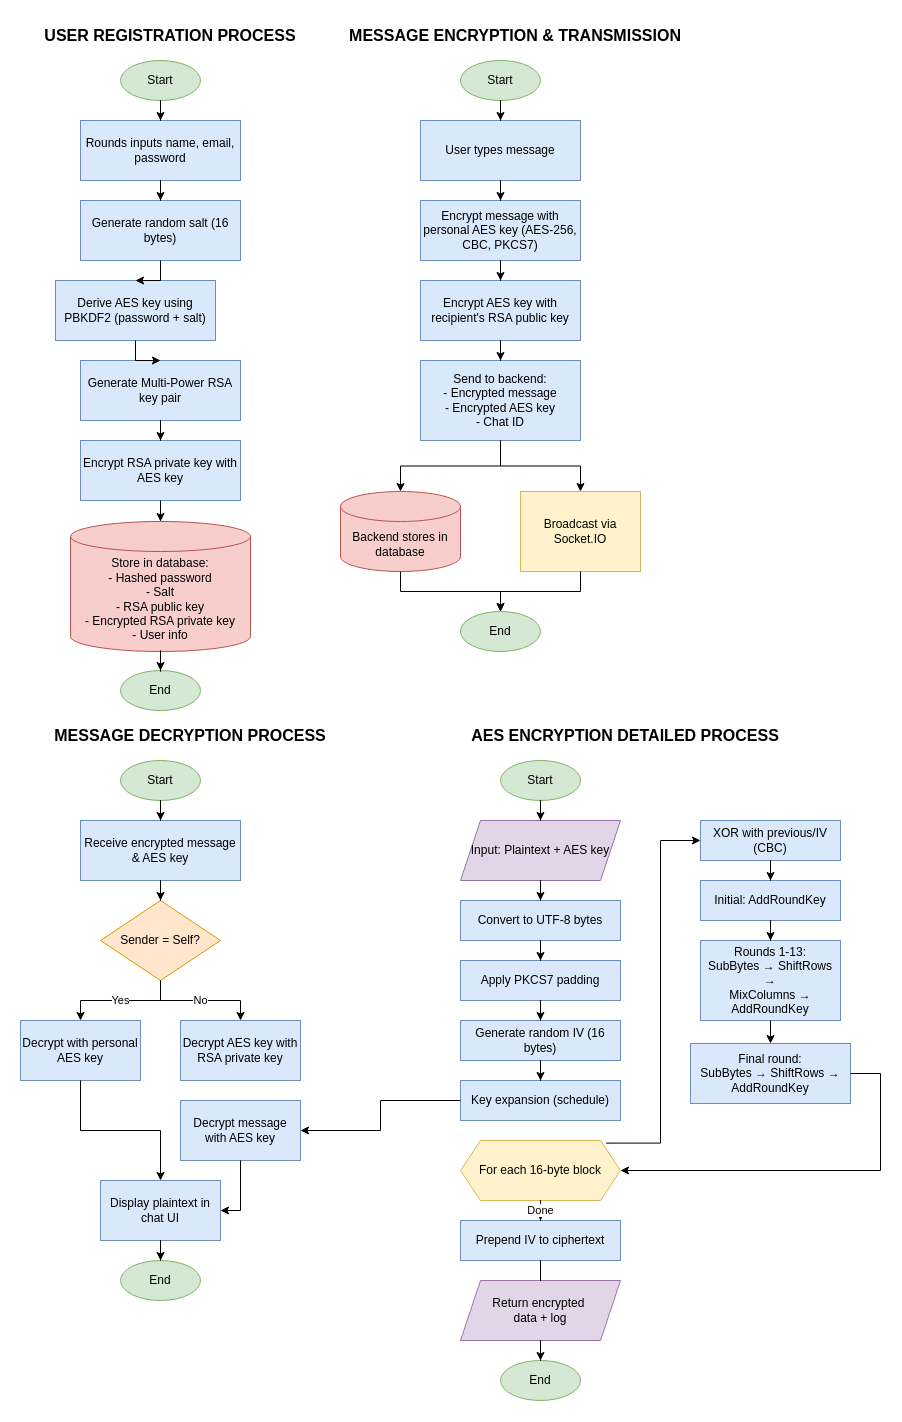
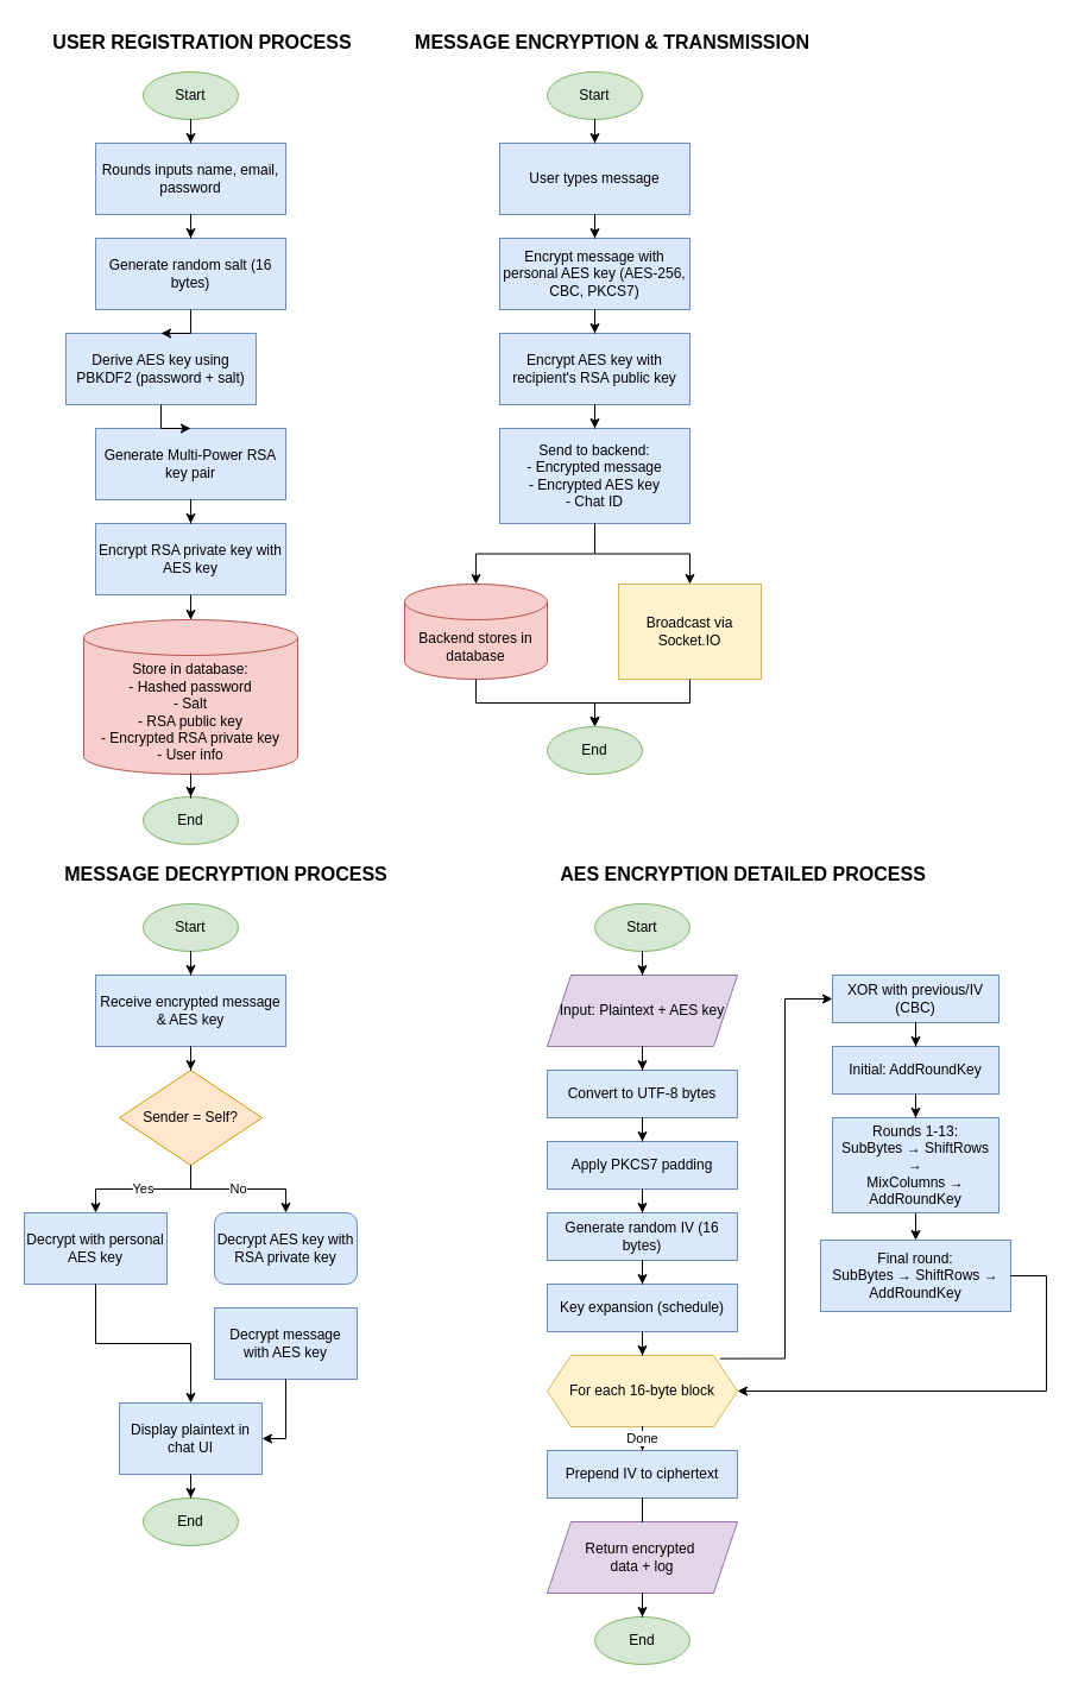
  <mxCell id="0" />
  <mxCell id="1" parent="0" />
  <mxCell id="2" value="USER REGISTRATION PROCESS" style="text;html=1;strokeColor=none;fillColor=none;align=center;verticalAlign=middle;whiteSpace=wrap;rounded=0;fontSize=16;fontStyle=1" parent="1" vertex="1"><mxGeometry x="20" y="20" width="300" height="30" as="geometry" /></mxCell>
  <mxCell id="3" value="Start" style="ellipse;whiteSpace=wrap;html=1;fillColor=#d5e8d4;strokeColor=#82b366;" parent="1" vertex="1"><mxGeometry x="120" y="60" width="80" height="40" as="geometry" /></mxCell>
  <mxCell id="4" value="Rounds inputs name, email, password" style="rounded=0;whiteSpace=wrap;html=1;fillColor=#dae8fc;strokeColor=#6c8ebf;" parent="1" vertex="1"><mxGeometry x="80" y="120" width="160" height="60" as="geometry" /></mxCell>
  <mxCell id="5" value="Generate random salt (16 bytes)" style="rounded=0;whiteSpace=wrap;html=1;fillColor=#dae8fc;strokeColor=#6c8ebf;" parent="1" vertex="1"><mxGeometry x="80" y="200" width="160" height="60" as="geometry" /></mxCell>
  <mxCell id="6" value="Derive AES key using PBKDF2 (password + salt)" style="rounded=0;whiteSpace=wrap;html=1;fillColor=#dae8fc;strokeColor=#6c8ebf;" parent="1" vertex="1"><mxGeometry x="55" y="280" width="160" height="60" as="geometry" /></mxCell>
  <mxCell id="7" value="Generate Multi-Power RSA key pair" style="rounded=0;whiteSpace=wrap;html=1;fillColor=#dae8fc;strokeColor=#6c8ebf;" parent="1" vertex="1"><mxGeometry x="80" y="360" width="160" height="60" as="geometry" /></mxCell>
  <mxCell id="8" value="Encrypt RSA private key with AES key" style="rounded=0;whiteSpace=wrap;html=1;fillColor=#dae8fc;strokeColor=#6c8ebf;" parent="1" vertex="1"><mxGeometry x="80" y="440" width="160" height="60" as="geometry" /></mxCell>
  <mxCell id="9" value="&lt;font&gt;Store in database:&lt;br&gt;- Hashed password&lt;br&gt;- Salt&lt;br&gt;- RSA public key&lt;br&gt;- Encrypted RSA private key&lt;br&gt;- User info&lt;/font&gt;" style="shape=cylinder3;whiteSpace=wrap;html=1;boundedLbl=1;backgroundOutline=1;size=15;fillColor=#f8cecc;strokeColor=#b85450;" parent="1" vertex="1"><mxGeometry x="70" y="521" width="180" height="130" as="geometry" /></mxCell>
  <mxCell id="10" value="End" style="ellipse;whiteSpace=wrap;html=1;fillColor=#d5e8d4;strokeColor=#82b366;" parent="1" vertex="1"><mxGeometry x="120" y="670" width="80" height="40" as="geometry" /></mxCell>
  <mxCell id="11" style="edgeStyle=orthogonalEdgeStyle;rounded=0;orthogonalLoop=1;jettySize=auto;html=1;" parent="1" source="3" target="4" edge="1"><mxGeometry relative="1" as="geometry" /></mxCell>
  <mxCell id="12" style="edgeStyle=orthogonalEdgeStyle;rounded=0;orthogonalLoop=1;jettySize=auto;html=1;" parent="1" source="4" target="5" edge="1"><mxGeometry relative="1" as="geometry" /></mxCell>
  <mxCell id="13" style="edgeStyle=orthogonalEdgeStyle;rounded=0;orthogonalLoop=1;jettySize=auto;html=1;" parent="1" source="5" target="6" edge="1"><mxGeometry relative="1" as="geometry" /></mxCell>
  <mxCell id="14" style="edgeStyle=orthogonalEdgeStyle;rounded=0;orthogonalLoop=1;jettySize=auto;html=1;" parent="1" source="6" target="7" edge="1"><mxGeometry relative="1" as="geometry" /></mxCell>
  <mxCell id="15" style="edgeStyle=orthogonalEdgeStyle;rounded=0;orthogonalLoop=1;jettySize=auto;html=1;" parent="1" source="7" target="8" edge="1"><mxGeometry relative="1" as="geometry" /></mxCell>
  <mxCell id="16" style="edgeStyle=orthogonalEdgeStyle;rounded=0;orthogonalLoop=1;jettySize=auto;html=1;" parent="1" source="8" target="9" edge="1"><mxGeometry relative="1" as="geometry" /></mxCell>
  <mxCell id="17" style="edgeStyle=orthogonalEdgeStyle;rounded=0;orthogonalLoop=1;jettySize=auto;html=1;" parent="1" source="9" target="10" edge="1"><mxGeometry relative="1" as="geometry" /></mxCell>
  <mxCell id="18" value="MESSAGE ENCRYPTION &amp; TRANSMISSION" style="text;html=1;strokeColor=none;fillColor=none;align=center;verticalAlign=middle;whiteSpace=wrap;rounded=0;fontSize=16;fontStyle=1" parent="1" vertex="1"><mxGeometry x="340" y="20" width="350" height="30" as="geometry" /></mxCell>
  <mxCell id="19" value="Start" style="ellipse;whiteSpace=wrap;html=1;fillColor=#d5e8d4;strokeColor=#82b366;" parent="1" vertex="1"><mxGeometry x="460" y="60" width="80" height="40" as="geometry" /></mxCell>
  <mxCell id="20" value="User types message" style="rounded=0;whiteSpace=wrap;html=1;fillColor=#dae8fc;strokeColor=#6c8ebf;" parent="1" vertex="1"><mxGeometry x="420" y="120" width="160" height="60" as="geometry" /></mxCell>
  <mxCell id="21" value="Encrypt message with personal AES key (AES-256, CBC, PKCS7)" style="rounded=0;whiteSpace=wrap;html=1;fillColor=#dae8fc;strokeColor=#6c8ebf;" parent="1" vertex="1"><mxGeometry x="420" y="200" width="160" height="60" as="geometry" /></mxCell>
  <mxCell id="22" value="Encrypt AES key with recipient's RSA public key" style="rounded=0;whiteSpace=wrap;html=1;fillColor=#dae8fc;strokeColor=#6c8ebf;" parent="1" vertex="1"><mxGeometry x="420" y="280" width="160" height="60" as="geometry" /></mxCell>
  <mxCell id="23" value="Send to backend:&#10;- Encrypted message&#10;- Encrypted AES key&#10;- Chat ID" style="rounded=0;whiteSpace=wrap;html=1;fillColor=#dae8fc;strokeColor=#6c8ebf;" parent="1" vertex="1"><mxGeometry x="420" y="360" width="160" height="80" as="geometry" /></mxCell>
  <mxCell id="24" value="Backend stores in database" style="shape=cylinder3;whiteSpace=wrap;html=1;boundedLbl=1;backgroundOutline=1;size=15;fillColor=#f8cecc;strokeColor=#b85450;" parent="1" vertex="1"><mxGeometry x="340" y="491" width="120" height="80" as="geometry" /></mxCell>
  <mxCell id="25" value="Broadcast via Socket.IO" style="rounded=0;whiteSpace=wrap;html=1;fillColor=#fff2cc;strokeColor=#d6b656;" parent="1" vertex="1"><mxGeometry x="520" y="491" width="120" height="80" as="geometry" /></mxCell>
  <mxCell id="26" value="End" style="ellipse;whiteSpace=wrap;html=1;fillColor=#d5e8d4;strokeColor=#82b366;" parent="1" vertex="1"><mxGeometry x="460" y="611" width="80" height="40" as="geometry" /></mxCell>
  <mxCell id="27" style="edgeStyle=orthogonalEdgeStyle;rounded=0;orthogonalLoop=1;jettySize=auto;html=1;" parent="1" source="19" target="20" edge="1"><mxGeometry relative="1" as="geometry" /></mxCell>
  <mxCell id="28" style="edgeStyle=orthogonalEdgeStyle;rounded=0;orthogonalLoop=1;jettySize=auto;html=1;" parent="1" source="20" target="21" edge="1"><mxGeometry relative="1" as="geometry" /></mxCell>
  <mxCell id="29" style="edgeStyle=orthogonalEdgeStyle;rounded=0;orthogonalLoop=1;jettySize=auto;html=1;" parent="1" source="21" target="22" edge="1"><mxGeometry relative="1" as="geometry" /></mxCell>
  <mxCell id="30" style="edgeStyle=orthogonalEdgeStyle;rounded=0;orthogonalLoop=1;jettySize=auto;html=1;" parent="1" source="22" target="23" edge="1"><mxGeometry relative="1" as="geometry" /></mxCell>
  <mxCell id="31" style="edgeStyle=orthogonalEdgeStyle;rounded=0;orthogonalLoop=1;jettySize=auto;html=1;" parent="1" source="23" target="24" edge="1"><mxGeometry relative="1" as="geometry" /></mxCell>
  <mxCell id="32" style="edgeStyle=orthogonalEdgeStyle;rounded=0;orthogonalLoop=1;jettySize=auto;html=1;" parent="1" source="23" target="25" edge="1"><mxGeometry relative="1" as="geometry" /></mxCell>
  <mxCell id="33" style="edgeStyle=orthogonalEdgeStyle;rounded=0;orthogonalLoop=1;jettySize=auto;html=1;" parent="1" source="24" target="26" edge="1"><mxGeometry relative="1" as="geometry" /></mxCell>
  <mxCell id="34" style="edgeStyle=orthogonalEdgeStyle;rounded=0;orthogonalLoop=1;jettySize=auto;html=1;" parent="1" source="25" target="26" edge="1"><mxGeometry relative="1" as="geometry" /></mxCell>
  <mxCell id="35" value="MESSAGE DECRYPTION PROCESS" style="text;html=1;strokeColor=none;fillColor=none;align=center;verticalAlign=middle;whiteSpace=wrap;rounded=0;fontSize=16;fontStyle=1" parent="1" vertex="1"><mxGeometry x="40" y="720" width="300" height="30" as="geometry" /></mxCell>
  <mxCell id="36" value="Start" style="ellipse;whiteSpace=wrap;html=1;fillColor=#d5e8d4;strokeColor=#82b366;" parent="1" vertex="1"><mxGeometry x="120" y="760" width="80" height="40" as="geometry" /></mxCell>
  <mxCell id="37" value="Receive encrypted message &amp; AES key" style="rounded=0;whiteSpace=wrap;html=1;fillColor=#dae8fc;strokeColor=#6c8ebf;" parent="1" vertex="1"><mxGeometry x="80" y="820" width="160" height="60" as="geometry" /></mxCell>
  <mxCell id="38" value="Sender = Self?" style="rhombus;whiteSpace=wrap;html=1;fillColor=#ffe6cc;strokeColor=#d79b00;" parent="1" vertex="1"><mxGeometry x="100" y="900" width="120" height="80" as="geometry" /></mxCell>
  <mxCell id="39" value="Decrypt with personal AES key" style="rounded=0;whiteSpace=wrap;html=1;fillColor=#dae8fc;strokeColor=#6c8ebf;" parent="1" vertex="1"><mxGeometry x="20" y="1020" width="120" height="60" as="geometry" /></mxCell>
- <mxCell id="40" value="Decrypt AES key with RSA private key" style="rounded=0;whiteSpace=wrap;html=1;fillColor=#dae8fc;strokeColor=#6c8ebf;" parent="1" vertex="1"><mxGeometry x="180" y="1020" width="120" height="60" as="geometry" /></mxCell>
+ <mxCell id="40" value="Decrypt AES key with RSA private key" style="whiteSpace=wrap;html=1;fillColor=#dae8fc;strokeColor=#6c8ebf;rounded=1;" parent="1" vertex="1"><mxGeometry x="180" y="1020" width="120" height="60" as="geometry" /></mxCell>
  <mxCell id="41" value="Decrypt message with AES key" style="rounded=0;whiteSpace=wrap;html=1;fillColor=#dae8fc;strokeColor=#6c8ebf;" parent="1" vertex="1"><mxGeometry x="180" y="1100" width="120" height="60" as="geometry" /></mxCell>
  <mxCell id="42" value="Display plaintext in chat UI" style="rounded=0;whiteSpace=wrap;html=1;fillColor=#dae8fc;strokeColor=#6c8ebf;" parent="1" vertex="1"><mxGeometry x="100" y="1180" width="120" height="60" as="geometry" /></mxCell>
  <mxCell id="43" value="End" style="ellipse;whiteSpace=wrap;html=1;fillColor=#d5e8d4;strokeColor=#82b366;" parent="1" vertex="1"><mxGeometry x="120" y="1260" width="80" height="40" as="geometry" /></mxCell>
  <mxCell id="44" style="edgeStyle=orthogonalEdgeStyle;rounded=0;orthogonalLoop=1;jettySize=auto;html=1;" parent="1" source="36" target="37" edge="1"><mxGeometry relative="1" as="geometry" /></mxCell>
  <mxCell id="45" style="edgeStyle=orthogonalEdgeStyle;rounded=0;orthogonalLoop=1;jettySize=auto;html=1;" parent="1" source="37" target="38" edge="1"><mxGeometry relative="1" as="geometry" /></mxCell>
  <mxCell id="46" value="Yes" style="edgeStyle=orthogonalEdgeStyle;rounded=0;orthogonalLoop=1;jettySize=auto;html=1;" parent="1" source="38" target="39" edge="1"><mxGeometry relative="1" as="geometry" /></mxCell>
  <mxCell id="47" value="No" style="edgeStyle=orthogonalEdgeStyle;rounded=0;orthogonalLoop=1;jettySize=auto;html=1;" parent="1" source="38" target="40" edge="1"><mxGeometry relative="1" as="geometry" /></mxCell>
  <mxCell id="48" style="edgeStyle=orthogonalEdgeStyle;rounded=0;orthogonalLoop=1;jettySize=auto;html=1;" parent="1" source="39" target="42" edge="1"><mxGeometry relative="1" as="geometry" /></mxCell>
  <mxCell id="49" style="edgeStyle=orthogonalEdgeStyle;rounded=0;orthogonalLoop=1;jettySize=auto;html=1;entryX=1;entryY=0.5;entryDx=0;entryDy=0;" parent="1" source="41" target="42" edge="1"><mxGeometry relative="1" as="geometry" /></mxCell>
  <mxCell id="50" style="edgeStyle=orthogonalEdgeStyle;rounded=0;orthogonalLoop=1;jettySize=auto;html=1;" parent="1" source="42" target="43" edge="1"><mxGeometry relative="1" as="geometry" /></mxCell>
  <mxCell id="51" value="AES ENCRYPTION DETAILED PROCESS" style="text;html=1;strokeColor=none;fillColor=none;align=center;verticalAlign=middle;whiteSpace=wrap;rounded=0;fontSize=16;fontStyle=1" parent="1" vertex="1"><mxGeometry x="450" y="720" width="350" height="30" as="geometry" /></mxCell>
  <mxCell id="52" value="Start" style="ellipse;whiteSpace=wrap;html=1;fillColor=#d5e8d4;strokeColor=#82b366;" parent="1" vertex="1"><mxGeometry x="500" y="760" width="80" height="40" as="geometry" /></mxCell>
  <mxCell id="53" value="Input: Plaintext + AES key" style="shape=parallelogram;perimeter=parallelogramPerimeter;whiteSpace=wrap;html=1;fixedSize=1;fillColor=#e1d5e7;strokeColor=#9673a6;" parent="1" vertex="1"><mxGeometry x="460" y="820" width="160" height="60" as="geometry" /></mxCell>
  <mxCell id="54" value="Convert to UTF-8 bytes" style="rounded=0;whiteSpace=wrap;html=1;fillColor=#dae8fc;strokeColor=#6c8ebf;" parent="1" vertex="1"><mxGeometry x="460" y="900" width="160" height="40" as="geometry" /></mxCell>
  <mxCell id="55" value="Apply PKCS7 padding" style="rounded=0;whiteSpace=wrap;html=1;fillColor=#dae8fc;strokeColor=#6c8ebf;" parent="1" vertex="1"><mxGeometry x="460" y="960" width="160" height="40" as="geometry" /></mxCell>
  <mxCell id="56" value="Generate random IV (16 bytes)" style="rounded=0;whiteSpace=wrap;html=1;fillColor=#dae8fc;strokeColor=#6c8ebf;" parent="1" vertex="1"><mxGeometry x="460" y="1020" width="160" height="40" as="geometry" /></mxCell>
  <mxCell id="57" value="Key expansion (schedule)" style="rounded=0;whiteSpace=wrap;html=1;fillColor=#dae8fc;strokeColor=#6c8ebf;" parent="1" vertex="1"><mxGeometry x="460" y="1080" width="160" height="40" as="geometry" /></mxCell>
  <mxCell id="58" value="For each 16-byte block" style="shape=hexagon;perimeter=hexagonPerimeter2;whiteSpace=wrap;html=1;fixedSize=1;fillColor=#fff2cc;strokeColor=#d6b656;" parent="1" vertex="1"><mxGeometry x="460" y="1140" width="160" height="60" as="geometry" /></mxCell>
  <mxCell id="59" value="XOR with previous/IV (CBC)" style="rounded=0;whiteSpace=wrap;html=1;fillColor=#dae8fc;strokeColor=#6c8ebf;" parent="1" vertex="1"><mxGeometry x="700" y="820" width="140" height="40" as="geometry" /></mxCell>
  <mxCell id="60" value="Initial: AddRoundKey" style="rounded=0;whiteSpace=wrap;html=1;fillColor=#dae8fc;strokeColor=#6c8ebf;" parent="1" vertex="1"><mxGeometry x="700" y="880" width="140" height="40" as="geometry" /></mxCell>
  <mxCell id="61" value="Rounds 1-13:&#10;SubBytes → ShiftRows →&#10;MixColumns → AddRoundKey" style="rounded=0;whiteSpace=wrap;html=1;fillColor=#dae8fc;strokeColor=#6c8ebf;" parent="1" vertex="1"><mxGeometry x="700" y="940" width="140" height="80" as="geometry" /></mxCell>
  <mxCell id="62" value="Final round:&#10;SubBytes → ShiftRows →&#10;AddRoundKey" style="rounded=0;whiteSpace=wrap;html=1;fillColor=#dae8fc;strokeColor=#6c8ebf;" parent="1" vertex="1"><mxGeometry x="690" y="1043" width="160" height="60" as="geometry" /></mxCell>
  <mxCell id="63" value="Prepend IV to ciphertext" style="rounded=0;whiteSpace=wrap;html=1;fillColor=#dae8fc;strokeColor=#6c8ebf;" parent="1" vertex="1"><mxGeometry x="460" y="1220" width="160" height="40" as="geometry" /></mxCell>
  <mxCell id="64" value="Return encrypted&amp;nbsp;&lt;div&gt;data + log&lt;/div&gt;" style="shape=parallelogram;perimeter=parallelogramPerimeter;whiteSpace=wrap;html=1;fixedSize=1;fillColor=#e1d5e7;strokeColor=#9673a6;" parent="1" vertex="1"><mxGeometry x="460" y="1280" width="160" height="60" as="geometry" /></mxCell>
  <mxCell id="65" value="End" style="ellipse;whiteSpace=wrap;html=1;fillColor=#d5e8d4;strokeColor=#82b366;" parent="1" vertex="1"><mxGeometry x="500" y="1360" width="80" height="40" as="geometry" /></mxCell>
  <mxCell id="66" style="edgeStyle=orthogonalEdgeStyle;rounded=0;orthogonalLoop=1;jettySize=auto;html=1;" parent="1" source="52" target="53" edge="1"><mxGeometry relative="1" as="geometry" /></mxCell>
  <mxCell id="67" style="edgeStyle=orthogonalEdgeStyle;rounded=0;orthogonalLoop=1;jettySize=auto;html=1;" parent="1" source="53" target="54" edge="1"><mxGeometry relative="1" as="geometry" /></mxCell>
  <mxCell id="68" style="edgeStyle=orthogonalEdgeStyle;rounded=0;orthogonalLoop=1;jettySize=auto;html=1;" parent="1" source="54" target="55" edge="1"><mxGeometry relative="1" as="geometry" /></mxCell>
  <mxCell id="69" style="edgeStyle=orthogonalEdgeStyle;rounded=0;orthogonalLoop=1;jettySize=auto;html=1;" parent="1" source="55" target="56" edge="1"><mxGeometry relative="1" as="geometry" /></mxCell>
  <mxCell id="70" style="edgeStyle=orthogonalEdgeStyle;rounded=0;orthogonalLoop=1;jettySize=auto;html=1;" parent="1" source="56" target="57" edge="1"><mxGeometry relative="1" as="geometry" /></mxCell>
- <mxCell id="71" style="edgeStyle=orthogonalEdgeStyle;rounded=0;orthogonalLoop=1;jettySize=auto;html=1;" parent="1" source="57" target="41" edge="1"><mxGeometry relative="1" as="geometry" /></mxCell>
+ <mxCell id="71" style="edgeStyle=orthogonalEdgeStyle;rounded=0;orthogonalLoop=1;jettySize=auto;html=1;" parent="1" source="57" target="58" edge="1"><mxGeometry relative="1" as="geometry" /></mxCell>
  <mxCell id="72" style="edgeStyle=orthogonalEdgeStyle;rounded=0;orthogonalLoop=1;jettySize=auto;html=1;entryX=0;entryY=0.5;entryDx=0;entryDy=0;exitX=0.909;exitY=0.044;exitDx=0;exitDy=0;exitPerimeter=0;" parent="1" source="58" target="59" edge="1"><mxGeometry relative="1" as="geometry" /></mxCell>
  <mxCell id="73" style="edgeStyle=orthogonalEdgeStyle;rounded=0;orthogonalLoop=1;jettySize=auto;html=1;" parent="1" source="59" target="60" edge="1"><mxGeometry relative="1" as="geometry" /></mxCell>
  <mxCell id="74" style="edgeStyle=orthogonalEdgeStyle;rounded=0;orthogonalLoop=1;jettySize=auto;html=1;" parent="1" source="60" target="61" edge="1"><mxGeometry relative="1" as="geometry" /></mxCell>
  <mxCell id="75" style="edgeStyle=orthogonalEdgeStyle;rounded=0;orthogonalLoop=1;jettySize=auto;html=1;" parent="1" source="61" target="62" edge="1"><mxGeometry relative="1" as="geometry" /></mxCell>
  <mxCell id="76" style="edgeStyle=orthogonalEdgeStyle;rounded=0;orthogonalLoop=1;jettySize=auto;html=1;entryX=1;entryY=0.5;entryDx=0;entryDy=0;exitX=1;exitY=0.5;exitDx=0;exitDy=0;" parent="1" source="62" target="58" edge="1"><mxGeometry relative="1" as="geometry"><Array as="points"><mxPoint x="880" y="1073" /><mxPoint x="880" y="1170" /></Array></mxGeometry></mxCell>
  <mxCell id="77" value="Done" style="edgeStyle=orthogonalEdgeStyle;rounded=0;orthogonalLoop=1;jettySize=auto;html=1;" parent="1" source="58" target="63" edge="1"><mxGeometry relative="1" as="geometry" /></mxCell>
  <mxCell id="78" style="edgeStyle=orthogonalEdgeStyle;rounded=0;orthogonalLoop=1;jettySize=auto;html=1;endArrow=none;" parent="1" source="63" target="64" edge="1"><mxGeometry relative="1" as="geometry" /></mxCell>
  <mxCell id="79" style="edgeStyle=orthogonalEdgeStyle;rounded=0;orthogonalLoop=1;jettySize=auto;html=1;" parent="1" source="64" target="65" edge="1"><mxGeometry relative="1" as="geometry" /></mxCell>
